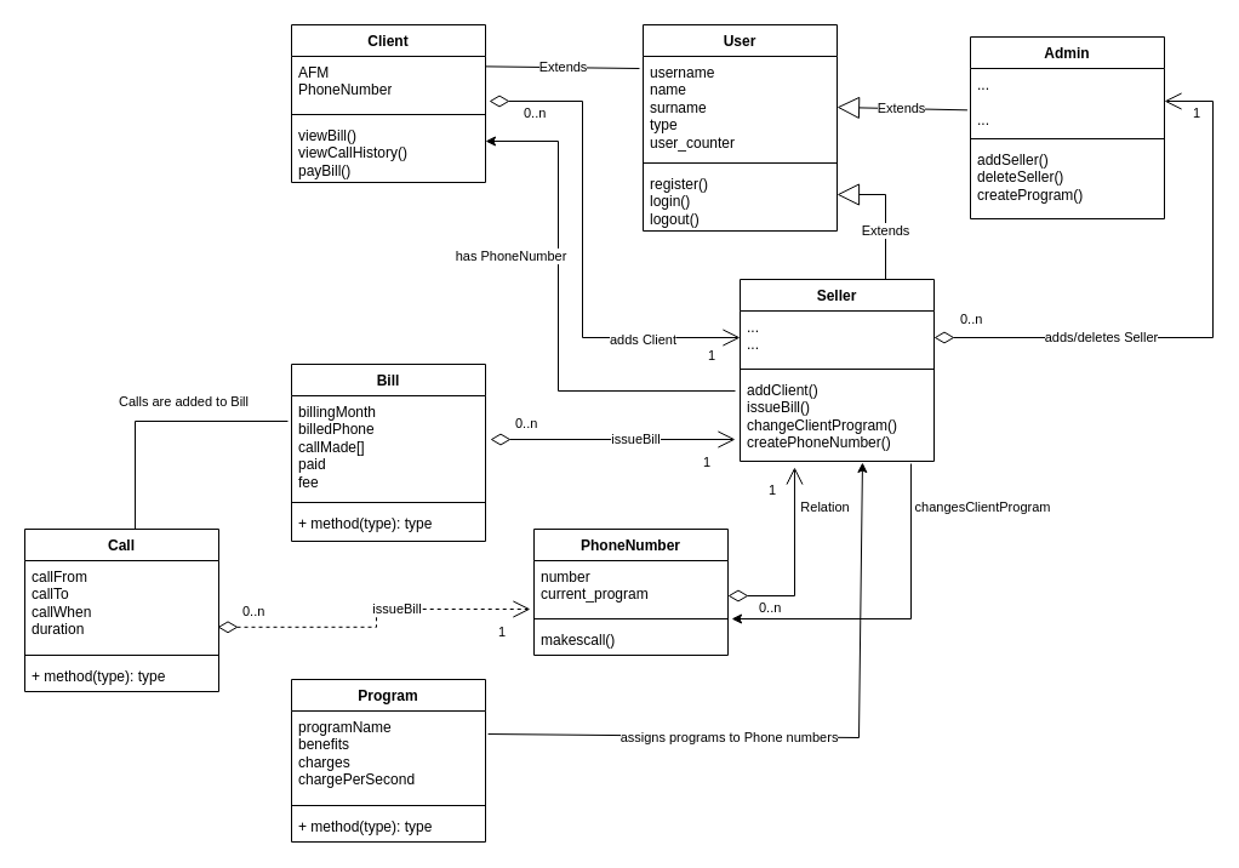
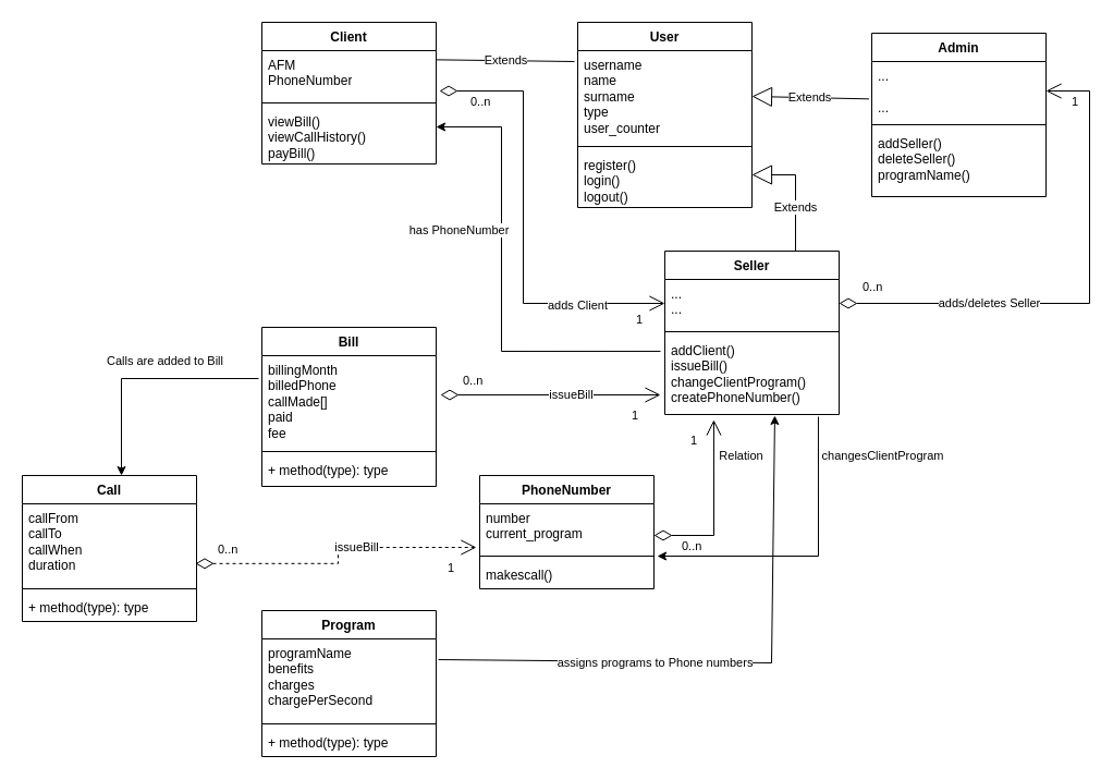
  <mxCell id="0" />
  <mxCell id="1" parent="0" />
  <mxCell id="2" value="User" style="swimlane;fontStyle=1;align=center;verticalAlign=top;childLayout=stackLayout;horizontal=1;startSize=26;horizontalStack=0;resizeParent=1;resizeParentMax=0;resizeLast=0;collapsible=1;marginBottom=0;whiteSpace=wrap;html=1;" parent="1" vertex="1"><mxGeometry x="530" y="20" width="160" height="170" as="geometry"><mxRectangle x="254" y="150" width="100" height="30" as="alternateBounds" /></mxGeometry></mxCell>
  <mxCell id="3" value="username&lt;div&gt;name&lt;/div&gt;&lt;div&gt;surname&lt;/div&gt;&lt;div&gt;type&lt;/div&gt;&lt;div&gt;user_counter&lt;/div&gt;" style="text;strokeColor=none;fillColor=none;align=left;verticalAlign=top;spacingLeft=4;spacingRight=4;overflow=hidden;rotatable=0;points=[[0,0.5],[1,0.5]];portConstraint=eastwest;whiteSpace=wrap;html=1;" parent="2" vertex="1"><mxGeometry y="26" width="160" height="84" as="geometry" /></mxCell>
  <mxCell id="4" value="" style="line;strokeWidth=1;fillColor=none;align=left;verticalAlign=middle;spacingTop=-1;spacingLeft=3;spacingRight=3;rotatable=0;labelPosition=right;points=[];portConstraint=eastwest;strokeColor=inherit;" parent="2" vertex="1"><mxGeometry y="110" width="160" height="8" as="geometry" /></mxCell>
  <mxCell id="5" value="register()&lt;div&gt;login()&lt;/div&gt;&lt;div&gt;logout()&lt;/div&gt;" style="text;strokeColor=none;fillColor=none;align=left;verticalAlign=top;spacingLeft=4;spacingRight=4;overflow=hidden;rotatable=0;points=[[0,0.5],[1,0.5]];portConstraint=eastwest;whiteSpace=wrap;html=1;" parent="2" vertex="1"><mxGeometry y="118" width="160" height="52" as="geometry" /></mxCell>
  <mxCell id="6" value="Admin" style="swimlane;fontStyle=1;align=center;verticalAlign=top;childLayout=stackLayout;horizontal=1;startSize=26;horizontalStack=0;resizeParent=1;resizeParentMax=0;resizeLast=0;collapsible=1;marginBottom=0;whiteSpace=wrap;html=1;" parent="1" vertex="1"><mxGeometry x="800" y="30" width="160" height="150" as="geometry" /></mxCell>
  <mxCell id="7" value="...&lt;div&gt;&lt;br&gt;&lt;/div&gt;&lt;div&gt;...&lt;/div&gt;" style="text;strokeColor=none;fillColor=none;align=left;verticalAlign=top;spacingLeft=4;spacingRight=4;overflow=hidden;rotatable=0;points=[[0,0.5],[1,0.5]];portConstraint=eastwest;whiteSpace=wrap;html=1;" parent="6" vertex="1"><mxGeometry y="26" width="160" height="54" as="geometry" /></mxCell>
  <mxCell id="8" value="" style="line;strokeWidth=1;fillColor=none;align=left;verticalAlign=middle;spacingTop=-1;spacingLeft=3;spacingRight=3;rotatable=0;labelPosition=right;points=[];portConstraint=eastwest;strokeColor=inherit;" parent="6" vertex="1"><mxGeometry y="80" width="160" height="8" as="geometry" /></mxCell>
- <mxCell id="9" value="addSeller()&lt;div&gt;deleteSeller()&lt;/div&gt;&lt;div&gt;createProgram()&lt;/div&gt;" style="text;strokeColor=none;fillColor=none;align=left;verticalAlign=top;spacingLeft=4;spacingRight=4;overflow=hidden;rotatable=0;points=[[0,0.5],[1,0.5]];portConstraint=eastwest;whiteSpace=wrap;html=1;" parent="6" vertex="1"><mxGeometry y="88" width="160" height="62" as="geometry" /></mxCell>
+ <mxCell id="9" value="addSeller()&lt;div&gt;deleteSeller()&lt;/div&gt;&lt;div&gt;programName()&lt;/div&gt;" style="text;strokeColor=none;fillColor=none;align=left;verticalAlign=top;spacingLeft=4;spacingRight=4;overflow=hidden;rotatable=0;points=[[0,0.5],[1,0.5]];portConstraint=eastwest;whiteSpace=wrap;html=1;" parent="6" vertex="1"><mxGeometry y="88" width="160" height="62" as="geometry" /></mxCell>
  <mxCell id="10" value="Client" style="swimlane;fontStyle=1;align=center;verticalAlign=top;childLayout=stackLayout;horizontal=1;startSize=26;horizontalStack=0;resizeParent=1;resizeParentMax=0;resizeLast=0;collapsible=1;marginBottom=0;whiteSpace=wrap;html=1;" parent="1" vertex="1"><mxGeometry x="240" y="20" width="160" height="130" as="geometry" /></mxCell>
  <mxCell id="11" value="AFM&lt;div&gt;PhoneNumber&lt;/div&gt;&lt;div&gt;&lt;br&gt;&lt;/div&gt;" style="text;strokeColor=none;fillColor=none;align=left;verticalAlign=top;spacingLeft=4;spacingRight=4;overflow=hidden;rotatable=0;points=[[0,0.5],[1,0.5]];portConstraint=eastwest;whiteSpace=wrap;html=1;" parent="10" vertex="1"><mxGeometry y="26" width="160" height="44" as="geometry" /></mxCell>
  <mxCell id="12" value="" style="line;strokeWidth=1;fillColor=none;align=left;verticalAlign=middle;spacingTop=-1;spacingLeft=3;spacingRight=3;rotatable=0;labelPosition=right;points=[];portConstraint=eastwest;strokeColor=inherit;" parent="10" vertex="1"><mxGeometry y="70" width="160" height="8" as="geometry" /></mxCell>
  <mxCell id="13" value="viewBill()&lt;div&gt;viewCallHistory()&lt;/div&gt;&lt;div&gt;payBill()&lt;/div&gt;" style="text;strokeColor=none;fillColor=none;align=left;verticalAlign=top;spacingLeft=4;spacingRight=4;overflow=hidden;rotatable=0;points=[[0,0.5],[1,0.5]];portConstraint=eastwest;whiteSpace=wrap;html=1;" parent="10" vertex="1"><mxGeometry y="78" width="160" height="52" as="geometry" /></mxCell>
  <mxCell id="14" value="Seller" style="swimlane;fontStyle=1;align=center;verticalAlign=top;childLayout=stackLayout;horizontal=1;startSize=26;horizontalStack=0;resizeParent=1;resizeParentMax=0;resizeLast=0;collapsible=1;marginBottom=0;whiteSpace=wrap;html=1;" parent="1" vertex="1"><mxGeometry x="610" y="230" width="160" height="150" as="geometry" /></mxCell>
  <mxCell id="15" value="...&lt;div&gt;...&lt;/div&gt;" style="text;strokeColor=none;fillColor=none;align=left;verticalAlign=top;spacingLeft=4;spacingRight=4;overflow=hidden;rotatable=0;points=[[0,0.5],[1,0.5]];portConstraint=eastwest;whiteSpace=wrap;html=1;" parent="14" vertex="1"><mxGeometry y="26" width="160" height="44" as="geometry" /></mxCell>
  <mxCell id="16" value="" style="line;strokeWidth=1;fillColor=none;align=left;verticalAlign=middle;spacingTop=-1;spacingLeft=3;spacingRight=3;rotatable=0;labelPosition=right;points=[];portConstraint=eastwest;strokeColor=inherit;" parent="14" vertex="1"><mxGeometry y="70" width="160" height="8" as="geometry" /></mxCell>
  <mxCell id="17" value="addClient()&lt;div&gt;issueBill()&lt;/div&gt;&lt;div&gt;changeClientProgram()&lt;br&gt;createPhoneNumber()&lt;/div&gt;&lt;div&gt;&lt;br&gt;&lt;/div&gt;" style="text;strokeColor=none;fillColor=none;align=left;verticalAlign=top;spacingLeft=4;spacingRight=4;overflow=hidden;rotatable=0;points=[[0,0.5],[1,0.5]];portConstraint=eastwest;whiteSpace=wrap;html=1;" parent="14" vertex="1"><mxGeometry y="78" width="160" height="72" as="geometry" /></mxCell>
  <mxCell id="18" value="Extends" style="endArrow=none;endSize=16;endFill=0;html=1;rounded=0;exitX=0.999;exitY=0.19;exitDx=0;exitDy=0;exitPerimeter=0;entryX=-0.019;entryY=0.119;entryDx=0;entryDy=0;entryPerimeter=0;" parent="1" source="11" target="3" edge="1"><mxGeometry width="160" relative="1" as="geometry"><mxPoint x="404" y="80" as="sourcePoint" /><mxPoint x="530" y="54" as="targetPoint" /><Array as="points" /></mxGeometry></mxCell>
  <mxCell id="19" value="Extends" style="endArrow=block;endSize=16;endFill=0;html=1;rounded=0;exitX=0.75;exitY=0;exitDx=0;exitDy=0;" parent="1" source="14" edge="1"><mxGeometry x="-0.273" width="160" relative="1" as="geometry"><mxPoint x="680" y="504.24" as="sourcePoint" /><mxPoint x="690" y="160" as="targetPoint" /><Array as="points"><mxPoint x="730" y="160" /></Array><mxPoint as="offset" /></mxGeometry></mxCell>
  <mxCell id="20" value="Extends" style="endArrow=block;endSize=16;endFill=0;html=1;rounded=0;entryX=1;entryY=0.5;entryDx=0;entryDy=0;exitX=-0.016;exitY=0.636;exitDx=0;exitDy=0;exitPerimeter=0;" parent="1" source="7" target="3" edge="1"><mxGeometry width="160" relative="1" as="geometry"><mxPoint x="800" y="88" as="sourcePoint" /><mxPoint x="844" y="290" as="targetPoint" /></mxGeometry></mxCell>
  <mxCell id="21" value="PhoneNumber" style="swimlane;fontStyle=1;align=center;verticalAlign=top;childLayout=stackLayout;horizontal=1;startSize=26;horizontalStack=0;resizeParent=1;resizeParentMax=0;resizeLast=0;collapsible=1;marginBottom=0;whiteSpace=wrap;html=1;" parent="1" vertex="1"><mxGeometry x="440" y="436" width="160" height="104" as="geometry" /></mxCell>
  <mxCell id="22" value="&lt;div&gt;number&lt;/div&gt;&lt;div&gt;current_program&lt;/div&gt;" style="text;strokeColor=none;fillColor=none;align=left;verticalAlign=top;spacingLeft=4;spacingRight=4;overflow=hidden;rotatable=0;points=[[0,0.5],[1,0.5]];portConstraint=eastwest;whiteSpace=wrap;html=1;" parent="21" vertex="1"><mxGeometry y="26" width="160" height="44" as="geometry" /></mxCell>
  <mxCell id="23" value="" style="line;strokeWidth=1;fillColor=none;align=left;verticalAlign=middle;spacingTop=-1;spacingLeft=3;spacingRight=3;rotatable=0;labelPosition=right;points=[];portConstraint=eastwest;strokeColor=inherit;" parent="21" vertex="1"><mxGeometry y="70" width="160" height="8" as="geometry" /></mxCell>
  <mxCell id="24" value="makescall()" style="text;strokeColor=none;fillColor=none;align=left;verticalAlign=top;spacingLeft=4;spacingRight=4;overflow=hidden;rotatable=0;points=[[0,0.5],[1,0.5]];portConstraint=eastwest;whiteSpace=wrap;html=1;" parent="21" vertex="1"><mxGeometry y="78" width="160" height="26" as="geometry" /></mxCell>
  <mxCell id="25" value="Program" style="swimlane;fontStyle=1;align=center;verticalAlign=top;childLayout=stackLayout;horizontal=1;startSize=26;horizontalStack=0;resizeParent=1;resizeParentMax=0;resizeLast=0;collapsible=1;marginBottom=0;whiteSpace=wrap;html=1;" parent="1" vertex="1"><mxGeometry x="240" y="560" width="160" height="134" as="geometry" /></mxCell>
  <mxCell id="26" value="programName&lt;div&gt;benefits&lt;/div&gt;&lt;div&gt;charges&lt;/div&gt;&lt;div&gt;chargePerSecond&lt;/div&gt;" style="text;strokeColor=none;fillColor=none;align=left;verticalAlign=top;spacingLeft=4;spacingRight=4;overflow=hidden;rotatable=0;points=[[0,0.5],[1,0.5]];portConstraint=eastwest;whiteSpace=wrap;html=1;" parent="25" vertex="1"><mxGeometry y="26" width="160" height="74" as="geometry" /></mxCell>
  <mxCell id="27" value="" style="line;strokeWidth=1;fillColor=none;align=left;verticalAlign=middle;spacingTop=-1;spacingLeft=3;spacingRight=3;rotatable=0;labelPosition=right;points=[];portConstraint=eastwest;strokeColor=inherit;" parent="25" vertex="1"><mxGeometry y="100" width="160" height="8" as="geometry" /></mxCell>
  <mxCell id="28" value="+ method(type): type" style="text;strokeColor=none;fillColor=none;align=left;verticalAlign=top;spacingLeft=4;spacingRight=4;overflow=hidden;rotatable=0;points=[[0,0.5],[1,0.5]];portConstraint=eastwest;whiteSpace=wrap;html=1;" parent="25" vertex="1"><mxGeometry y="108" width="160" height="26" as="geometry" /></mxCell>
  <mxCell id="29" value="Call" style="swimlane;fontStyle=1;align=center;verticalAlign=top;childLayout=stackLayout;horizontal=1;startSize=26;horizontalStack=0;resizeParent=1;resizeParentMax=0;resizeLast=0;collapsible=1;marginBottom=0;whiteSpace=wrap;html=1;" parent="1" vertex="1"><mxGeometry x="20" y="436" width="160" height="134" as="geometry" /></mxCell>
  <mxCell id="30" value="callFrom&lt;div&gt;callTo&lt;/div&gt;&lt;div&gt;callWhen&lt;/div&gt;&lt;div&gt;duration&lt;/div&gt;" style="text;strokeColor=none;fillColor=none;align=left;verticalAlign=top;spacingLeft=4;spacingRight=4;overflow=hidden;rotatable=0;points=[[0,0.5],[1,0.5]];portConstraint=eastwest;whiteSpace=wrap;html=1;" parent="29" vertex="1"><mxGeometry y="26" width="160" height="74" as="geometry" /></mxCell>
  <mxCell id="31" value="" style="line;strokeWidth=1;fillColor=none;align=left;verticalAlign=middle;spacingTop=-1;spacingLeft=3;spacingRight=3;rotatable=0;labelPosition=right;points=[];portConstraint=eastwest;strokeColor=inherit;" parent="29" vertex="1"><mxGeometry y="100" width="160" height="8" as="geometry" /></mxCell>
  <mxCell id="32" value="+ method(type): type" style="text;strokeColor=none;fillColor=none;align=left;verticalAlign=top;spacingLeft=4;spacingRight=4;overflow=hidden;rotatable=0;points=[[0,0.5],[1,0.5]];portConstraint=eastwest;whiteSpace=wrap;html=1;" parent="29" vertex="1"><mxGeometry y="108" width="160" height="26" as="geometry" /></mxCell>
  <mxCell id="33" value="Bill" style="swimlane;fontStyle=1;align=center;verticalAlign=top;childLayout=stackLayout;horizontal=1;startSize=26;horizontalStack=0;resizeParent=1;resizeParentMax=0;resizeLast=0;collapsible=1;marginBottom=0;whiteSpace=wrap;html=1;" parent="1" vertex="1"><mxGeometry x="240" y="300" width="160" height="146" as="geometry" /></mxCell>
  <mxCell id="34" value="billingMonth&lt;div&gt;billedPhone&lt;/div&gt;&lt;div&gt;callMade[]&lt;/div&gt;&lt;div&gt;paid&lt;/div&gt;&lt;div&gt;fee&lt;/div&gt;" style="text;strokeColor=none;fillColor=none;align=left;verticalAlign=top;spacingLeft=4;spacingRight=4;overflow=hidden;rotatable=0;points=[[0,0.5],[1,0.5]];portConstraint=eastwest;whiteSpace=wrap;html=1;" parent="33" vertex="1"><mxGeometry y="26" width="160" height="84" as="geometry" /></mxCell>
  <mxCell id="35" value="" style="line;strokeWidth=1;fillColor=none;align=left;verticalAlign=middle;spacingTop=-1;spacingLeft=3;spacingRight=3;rotatable=0;labelPosition=right;points=[];portConstraint=eastwest;strokeColor=inherit;" parent="33" vertex="1"><mxGeometry y="110" width="160" height="8" as="geometry" /></mxCell>
  <mxCell id="36" value="+ method(type): type" style="text;strokeColor=none;fillColor=none;align=left;verticalAlign=top;spacingLeft=4;spacingRight=4;overflow=hidden;rotatable=0;points=[[0,0.5],[1,0.5]];portConstraint=eastwest;whiteSpace=wrap;html=1;" parent="33" vertex="1"><mxGeometry y="118" width="160" height="28" as="geometry" /></mxCell>
  <mxCell id="37" value="adds/deletes Seller" style="endArrow=open;html=1;endSize=12;startArrow=diamondThin;startSize=14;startFill=0;edgeStyle=orthogonalEdgeStyle;rounded=0;exitX=1;exitY=0.5;exitDx=0;exitDy=0;entryX=1;entryY=0.5;entryDx=0;entryDy=0;" parent="1" source="15" target="7" edge="1"><mxGeometry x="-0.406" relative="1" as="geometry"><mxPoint x="960" y="390" as="sourcePoint" /><mxPoint x="1120" y="390" as="targetPoint" /><Array as="points"><mxPoint x="1000" y="278" /><mxPoint x="1000" y="83" /></Array><mxPoint as="offset" /></mxGeometry></mxCell>
  <mxCell id="38" value="0..n" style="edgeLabel;resizable=0;html=1;align=left;verticalAlign=top;" parent="37" connectable="0" vertex="1"><mxGeometry x="-1" relative="1" as="geometry"><mxPoint x="20" y="-28" as="offset" /></mxGeometry></mxCell>
  <mxCell id="39" value="1" style="edgeLabel;resizable=0;html=1;align=right;verticalAlign=top;" parent="37" connectable="0" vertex="1"><mxGeometry x="1" relative="1" as="geometry"><mxPoint x="30" y="-3" as="offset" /></mxGeometry></mxCell>
  <mxCell id="40" value="adds Client" style="endArrow=open;html=1;endSize=12;startArrow=diamondThin;startSize=14;startFill=0;edgeStyle=orthogonalEdgeStyle;rounded=0;entryX=0;entryY=0.5;entryDx=0;entryDy=0;exitX=1.019;exitY=0.841;exitDx=0;exitDy=0;exitPerimeter=0;" parent="1" source="11" target="15" edge="1"><mxGeometry x="0.602" y="-2" relative="1" as="geometry"><mxPoint x="500" y="130" as="sourcePoint" /><mxPoint x="560" y="90" as="targetPoint" /><Array as="points"><mxPoint x="480" y="83" /><mxPoint x="480" y="278" /></Array><mxPoint as="offset" /></mxGeometry></mxCell>
  <mxCell id="41" value="0..n" style="edgeLabel;resizable=0;html=1;align=left;verticalAlign=top;" parent="40" connectable="0" vertex="1"><mxGeometry x="-1" relative="1" as="geometry"><mxPoint x="27" y="-3" as="offset" /></mxGeometry></mxCell>
  <mxCell id="42" value="1" style="edgeLabel;resizable=0;html=1;align=right;verticalAlign=top;" parent="40" connectable="0" vertex="1"><mxGeometry x="1" relative="1" as="geometry"><mxPoint x="-20" y="2" as="offset" /></mxGeometry></mxCell>
  <mxCell id="43" value="Relation" style="endArrow=open;html=1;endSize=12;startArrow=diamondThin;startSize=14;startFill=0;edgeStyle=orthogonalEdgeStyle;rounded=0;exitX=1;exitY=0.659;exitDx=0;exitDy=0;entryX=0.281;entryY=1.069;entryDx=0;entryDy=0;exitPerimeter=0;entryPerimeter=0;" parent="1" source="22" target="17" edge="1"><mxGeometry x="0.587" y="-25" relative="1" as="geometry"><mxPoint x="530" y="340" as="sourcePoint" /><mxPoint x="740" y="290" as="targetPoint" /><Array as="points"><mxPoint x="655" y="491" /></Array><mxPoint as="offset" /></mxGeometry></mxCell>
  <mxCell id="44" value="0..n" style="edgeLabel;resizable=0;html=1;align=left;verticalAlign=top;" parent="43" connectable="0" vertex="1"><mxGeometry x="-1" relative="1" as="geometry"><mxPoint x="24" y="-3" as="offset" /></mxGeometry></mxCell>
  <mxCell id="45" value="1" style="edgeLabel;resizable=0;html=1;align=right;verticalAlign=top;" parent="43" connectable="0" vertex="1"><mxGeometry x="1" relative="1" as="geometry"><mxPoint x="-15" y="6" as="offset" /></mxGeometry></mxCell>
  <mxCell id="46" value="issueBill" style="endArrow=open;html=1;endSize=12;startArrow=diamondThin;startSize=14;startFill=0;edgeStyle=orthogonalEdgeStyle;rounded=0;exitX=1.025;exitY=0.429;exitDx=0;exitDy=0;exitPerimeter=0;entryX=-0.025;entryY=0.75;entryDx=0;entryDy=0;entryPerimeter=0;" parent="1" source="34" target="17" edge="1"><mxGeometry x="0.193" relative="1" as="geometry"><mxPoint x="440" y="380" as="sourcePoint" /><mxPoint x="570" y="410" as="targetPoint" /><Array as="points" /><mxPoint as="offset" /></mxGeometry></mxCell>
  <mxCell id="47" value="0..n" style="edgeLabel;resizable=0;html=1;align=left;verticalAlign=top;" parent="46" connectable="0" vertex="1"><mxGeometry x="-1" relative="1" as="geometry"><mxPoint x="19" y="-26" as="offset" /></mxGeometry></mxCell>
  <mxCell id="48" value="1" style="edgeLabel;resizable=0;html=1;align=right;verticalAlign=top;" parent="46" connectable="0" vertex="1"><mxGeometry x="1" relative="1" as="geometry"><mxPoint x="-20" y="6" as="offset" /></mxGeometry></mxCell>
  <mxCell id="49" value="issueBill" style="endArrow=open;html=1;endSize=12;startArrow=diamondThin;startSize=14;startFill=0;edgeStyle=orthogonalEdgeStyle;rounded=0;exitX=0.994;exitY=0.741;exitDx=0;exitDy=0;exitPerimeter=0;entryX=-0.019;entryY=0.909;entryDx=0;entryDy=0;entryPerimeter=0;dashed=1;" parent="1" source="30" target="22" edge="1"><mxGeometry x="0.193" relative="1" as="geometry"><mxPoint x="198" y="500" as="sourcePoint" /><mxPoint x="370" y="490" as="targetPoint" /><Array as="points" /><mxPoint as="offset" /></mxGeometry></mxCell>
  <mxCell id="50" value="0..n" style="edgeLabel;resizable=0;html=1;align=left;verticalAlign=top;" parent="49" connectable="0" vertex="1"><mxGeometry x="-1" relative="1" as="geometry"><mxPoint x="19" y="-26" as="offset" /></mxGeometry></mxCell>
  <mxCell id="51" value="1" style="edgeLabel;resizable=0;html=1;align=right;verticalAlign=top;" parent="49" connectable="0" vertex="1"><mxGeometry x="1" relative="1" as="geometry"><mxPoint x="-20" y="6" as="offset" /></mxGeometry></mxCell>
- <mxCell id="52" value="" style="endArrow=none;html=1;rounded=0;entryX=0.569;entryY=0;entryDx=0;entryDy=0;entryPerimeter=0;exitX=-0.019;exitY=0.25;exitDx=0;exitDy=0;exitPerimeter=0;" parent="1" source="34" target="29" edge="1"><mxGeometry relative="1" as="geometry"><mxPoint x="50" y="300" as="sourcePoint" /><mxPoint x="150" y="300" as="targetPoint" /><Array as="points"><mxPoint x="111" y="347" /></Array></mxGeometry></mxCell>
+ <mxCell id="52" value="" style="endArrow=classic;html=1;rounded=0;entryX=0.569;entryY=0;entryDx=0;entryDy=0;entryPerimeter=0;exitX=-0.019;exitY=0.25;exitDx=0;exitDy=0;exitPerimeter=0;" parent="1" source="34" target="29" edge="1"><mxGeometry relative="1" as="geometry"><mxPoint x="50" y="300" as="sourcePoint" /><mxPoint x="150" y="300" as="targetPoint" /><Array as="points"><mxPoint x="111" y="347" /></Array></mxGeometry></mxCell>
  <mxCell id="53" value="Calls are added to Bill" style="edgeLabel;resizable=0;html=1;;align=center;verticalAlign=middle;" parent="52" connectable="0" vertex="1"><mxGeometry relative="1" as="geometry"><mxPoint x="21" y="-17" as="offset" /></mxGeometry></mxCell>
  <mxCell id="54" value="" style="endArrow=classic;html=1;rounded=0;exitX=0.881;exitY=1.028;exitDx=0;exitDy=0;exitPerimeter=0;entryX=1.019;entryY=-0.154;entryDx=0;entryDy=0;entryPerimeter=0;" parent="1" source="17" target="24" edge="1"><mxGeometry relative="1" as="geometry"><mxPoint x="690" y="510" as="sourcePoint" /><mxPoint x="790" y="510" as="targetPoint" /><Array as="points"><mxPoint x="751" y="510" /></Array></mxGeometry></mxCell>
  <mxCell id="55" value="changesClientProgram" style="edgeLabel;resizable=0;html=1;;align=center;verticalAlign=middle;" parent="54" connectable="0" vertex="1"><mxGeometry relative="1" as="geometry"><mxPoint x="69" y="-92" as="offset" /></mxGeometry></mxCell>
  <mxCell id="56" value="" style="endArrow=classic;html=1;rounded=0;exitX=1.013;exitY=0.257;exitDx=0;exitDy=0;exitPerimeter=0;entryX=0.631;entryY=1.014;entryDx=0;entryDy=0;entryPerimeter=0;" parent="1" source="26" target="17" edge="1"><mxGeometry relative="1" as="geometry"><mxPoint x="708" y="480" as="sourcePoint" /><mxPoint x="560" y="608" as="targetPoint" /><Array as="points"><mxPoint x="708" y="608" /></Array></mxGeometry></mxCell>
  <mxCell id="57" value="assigns programs to Phone numbers" style="edgeLabel;resizable=0;html=1;;align=center;verticalAlign=middle;" parent="56" connectable="0" vertex="1"><mxGeometry relative="1" as="geometry"><mxPoint x="-68" as="offset" /></mxGeometry></mxCell>
  <mxCell id="58" value="" style="endArrow=classic;html=1;rounded=0;exitX=-0.025;exitY=0.194;exitDx=0;exitDy=0;exitPerimeter=0;entryX=1;entryY=0.346;entryDx=0;entryDy=0;entryPerimeter=0;" parent="1" source="17" target="13" edge="1"><mxGeometry relative="1" as="geometry"><mxPoint x="131" y="415.5" as="sourcePoint" /><mxPoint x="440" y="191.5" as="targetPoint" /><Array as="points"><mxPoint x="460" y="322" /><mxPoint x="460" y="116" /></Array></mxGeometry></mxCell>
  <mxCell id="59" value="has PhoneNumber" style="edgeLabel;resizable=0;html=1;;align=center;verticalAlign=middle;" parent="58" connectable="0" vertex="1"><mxGeometry relative="1" as="geometry"><mxPoint x="-40" y="-52" as="offset" /></mxGeometry></mxCell>
